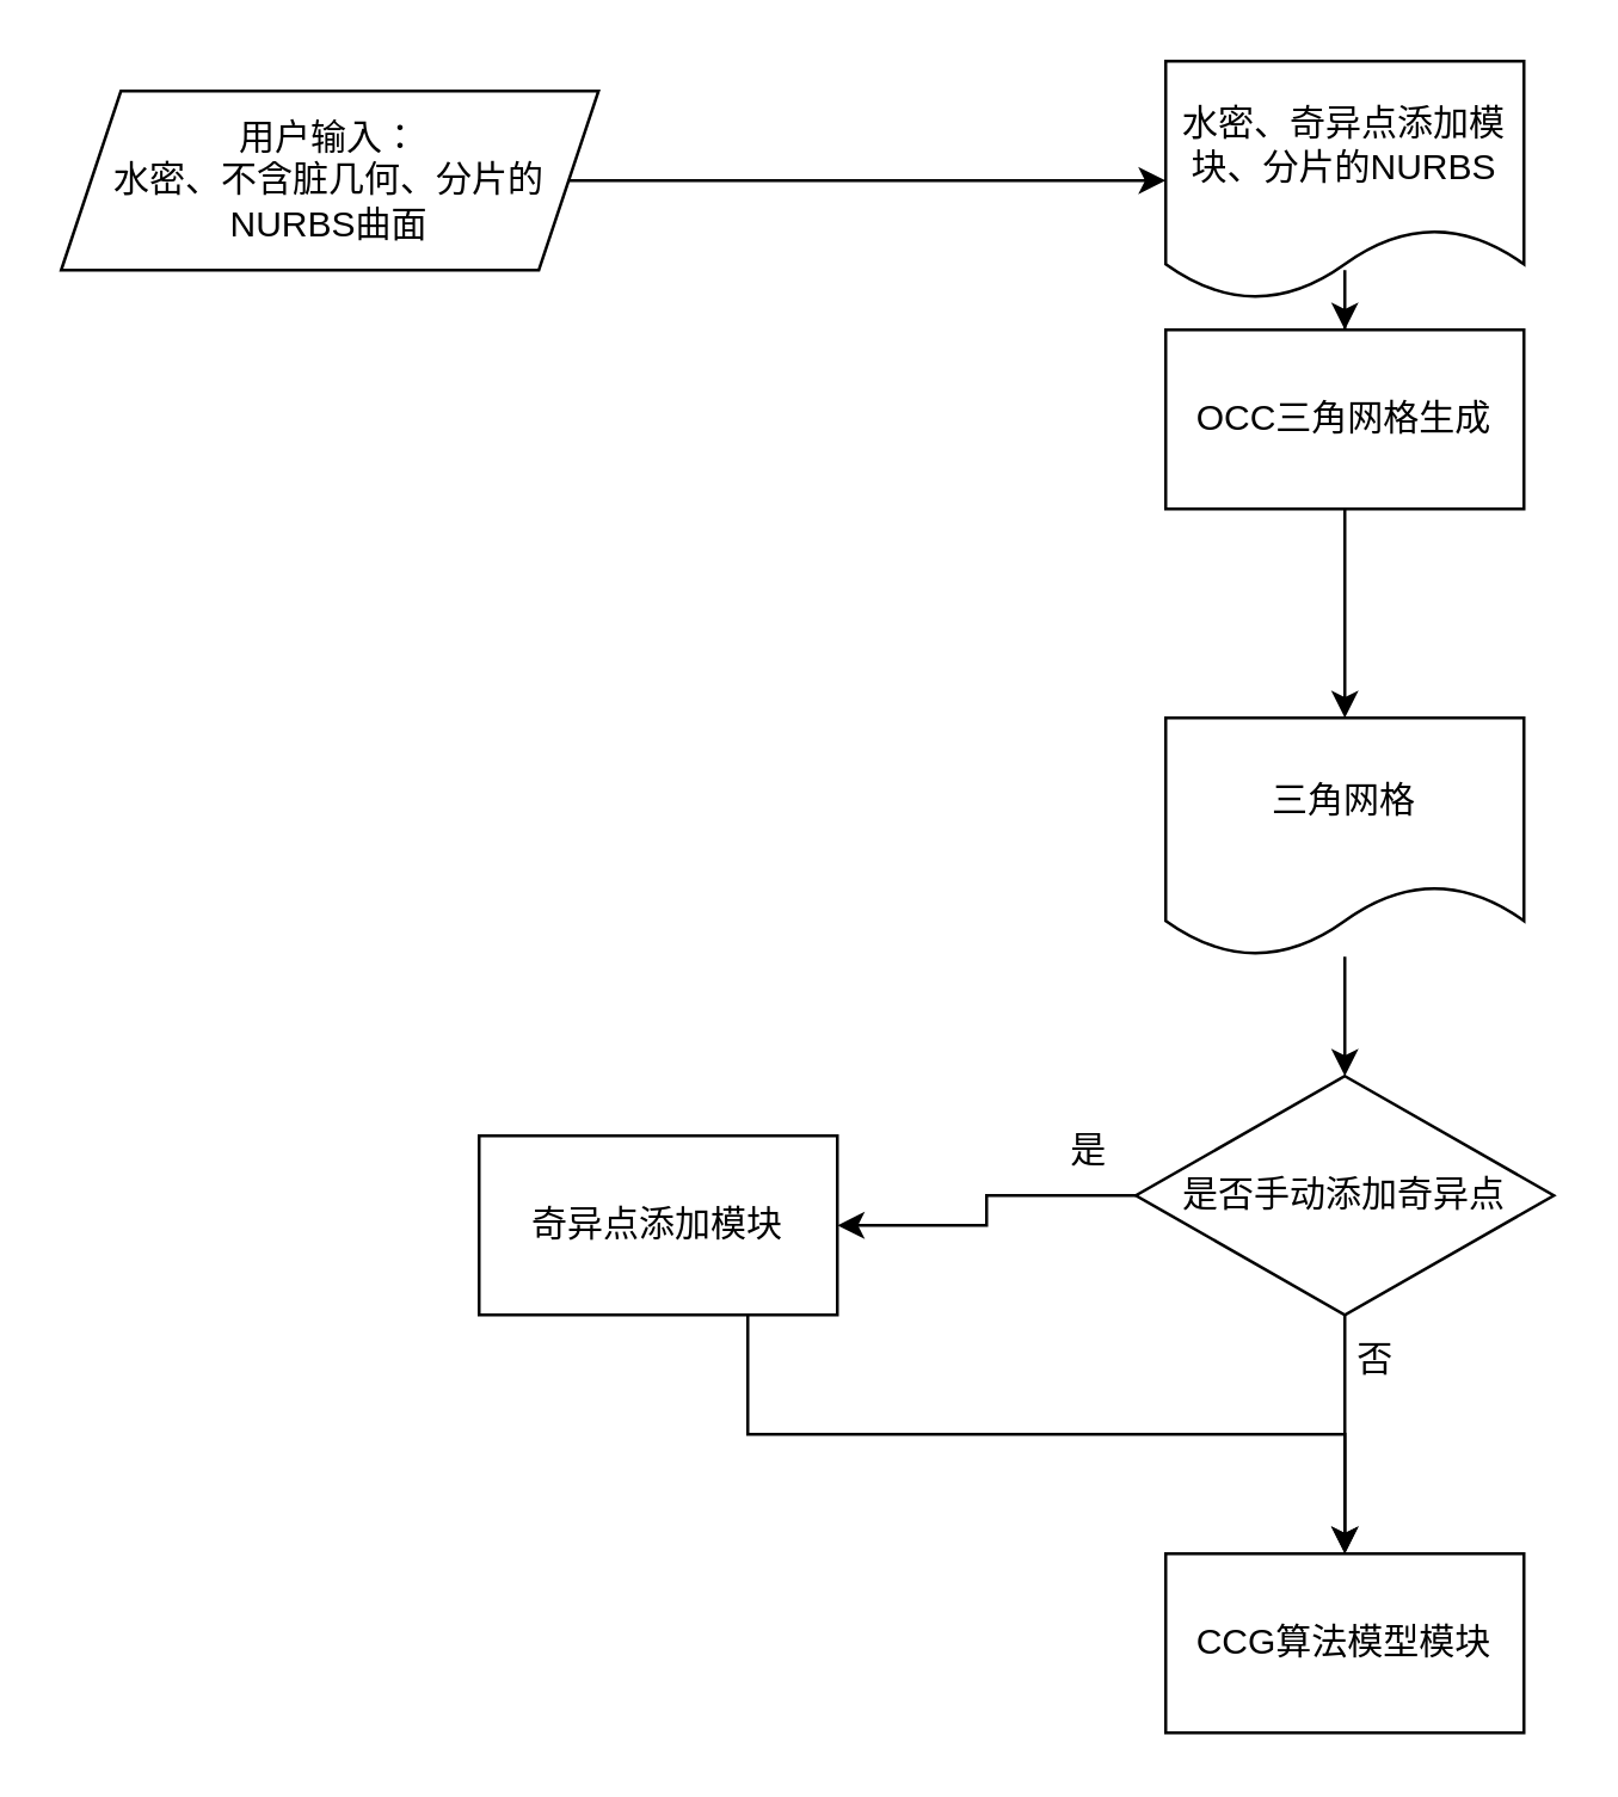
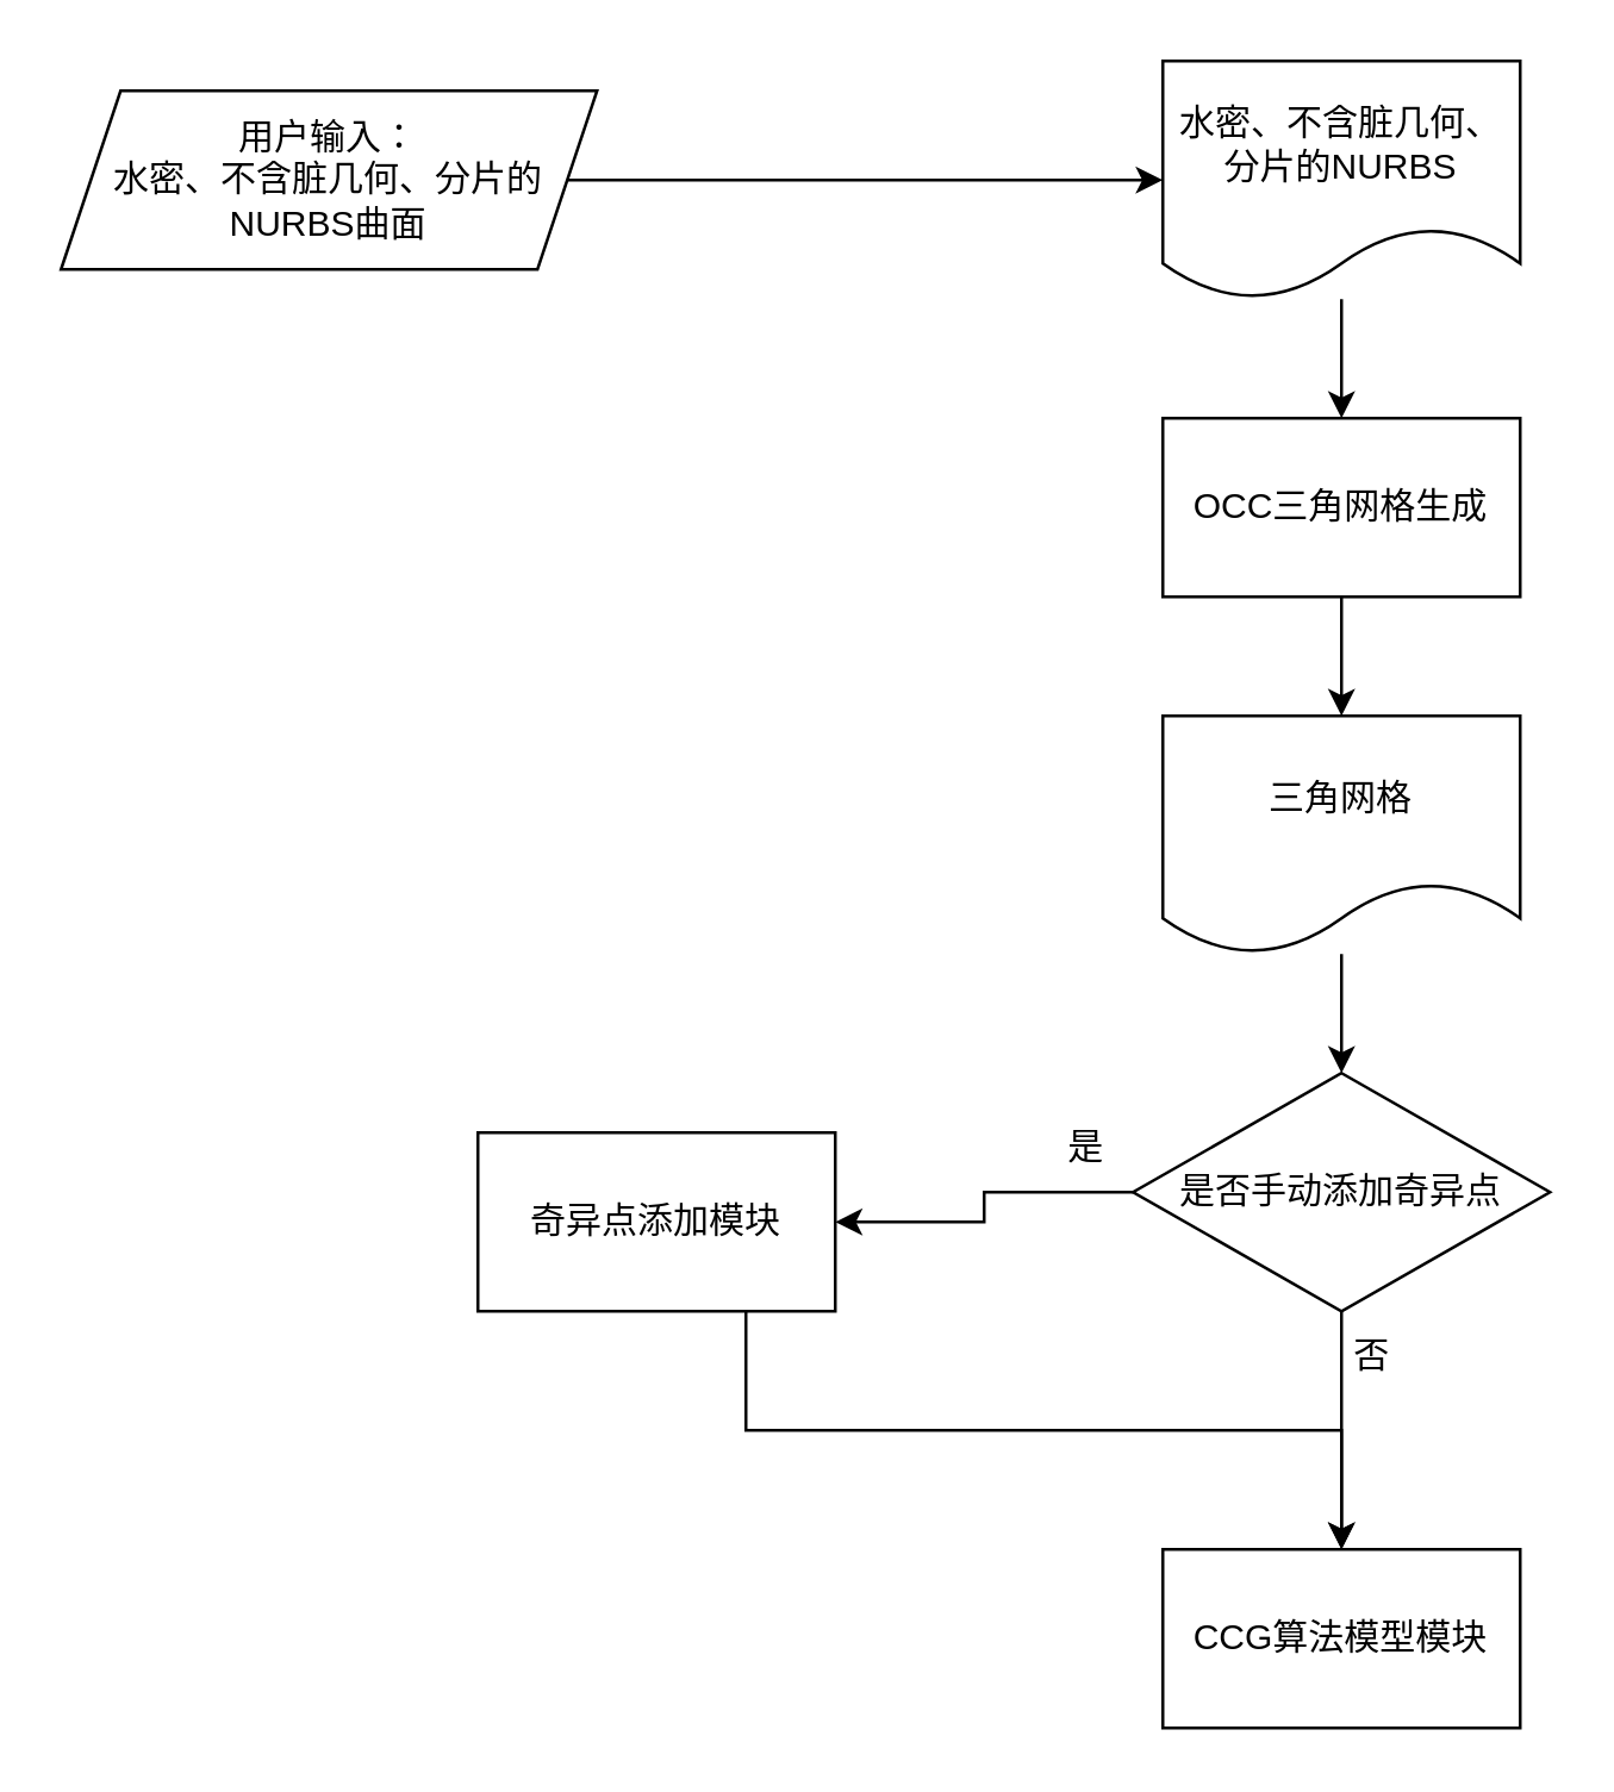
  <mxCell id="0" />
  <mxCell id="1" parent="0" />
  <mxCell id="2" value="" style="edgeStyle=orthogonalEdgeStyle;rounded=0;orthogonalLoop=1;jettySize=auto;html=1;" edge="1" parent="1" source="3" target="5"><mxGeometry relative="1" as="geometry" /></mxCell>
  <mxCell id="3" value="用户输入：&lt;div&gt;水密、不含脏几何、分片的NURBS曲面&lt;/div&gt;" style="shape=parallelogram;perimeter=parallelogramPerimeter;whiteSpace=wrap;html=1;fixedSize=1;" vertex="1" parent="1"><mxGeometry x="20" y="30" width="180" height="60" as="geometry" /></mxCell>
  <mxCell id="4" value="" style="edgeStyle=orthogonalEdgeStyle;rounded=0;orthogonalLoop=1;jettySize=auto;html=1;" edge="1" parent="1" source="5" target="7"><mxGeometry relative="1" as="geometry" /></mxCell>
- <mxCell id="5" value="水密、奇异点添加模块、分片的NURBS" style="shape=document;whiteSpace=wrap;html=1;boundedLbl=1;" vertex="1" parent="1"><mxGeometry x="390" y="20" width="120" height="80" as="geometry" /></mxCell>
+ <mxCell id="5" value="水密、不含脏几何、分片的NURBS" style="shape=document;whiteSpace=wrap;html=1;boundedLbl=1;" vertex="1" parent="1"><mxGeometry x="390" y="20" width="120" height="80" as="geometry" /></mxCell>
  <mxCell id="6" value="" style="edgeStyle=orthogonalEdgeStyle;rounded=0;orthogonalLoop=1;jettySize=auto;html=1;" edge="1" parent="1" source="7" target="9"><mxGeometry relative="1" as="geometry" /></mxCell>
- <mxCell id="7" value="OCC三角网格生成" style="rounded=0;whiteSpace=wrap;html=1;" vertex="1" parent="1"><mxGeometry x="390" y="110" width="120" height="60" as="geometry" /></mxCell>
+ <mxCell id="7" value="OCC三角网格生成" style="rounded=0;whiteSpace=wrap;html=1;" vertex="1" parent="1"><mxGeometry x="390" y="140" width="120" height="60" as="geometry" /></mxCell>
  <mxCell id="8" value="" style="edgeStyle=orthogonalEdgeStyle;rounded=0;orthogonalLoop=1;jettySize=auto;html=1;" edge="1" parent="1" source="9" target="12"><mxGeometry relative="1" as="geometry" /></mxCell>
  <mxCell id="9" value="三角网格" style="shape=document;whiteSpace=wrap;html=1;boundedLbl=1;" vertex="1" parent="1"><mxGeometry x="390" y="240" width="120" height="80" as="geometry" /></mxCell>
  <mxCell id="10" value="" style="edgeStyle=orthogonalEdgeStyle;rounded=0;orthogonalLoop=1;jettySize=auto;html=1;" edge="1" parent="1" source="12" target="13"><mxGeometry relative="1" as="geometry" /></mxCell>
  <mxCell id="11" value="" style="edgeStyle=orthogonalEdgeStyle;rounded=0;orthogonalLoop=1;jettySize=auto;html=1;" edge="1" parent="1" source="12" target="16"><mxGeometry relative="1" as="geometry" /></mxCell>
  <mxCell id="12" value="是否手动添加奇异点" style="rhombus;whiteSpace=wrap;html=1;" vertex="1" parent="1"><mxGeometry x="380" y="360" width="140" height="80" as="geometry" /></mxCell>
  <mxCell id="13" value="CCG算法模型模块" style="whiteSpace=wrap;html=1;" vertex="1" parent="1"><mxGeometry x="390" y="520" width="120" height="60" as="geometry" /></mxCell>
  <mxCell id="14" value="是" style="text;html=1;align=center;verticalAlign=middle;resizable=0;points=[];autosize=1;strokeColor=none;fillColor=none;" vertex="1" parent="1"><mxGeometry x="344" y="370" width="40" height="30" as="geometry" /></mxCell>
  <mxCell id="15" style="edgeStyle=orthogonalEdgeStyle;rounded=0;orthogonalLoop=1;jettySize=auto;html=1;" edge="1" parent="1" source="16" target="13"><mxGeometry relative="1" as="geometry"><Array as="points"><mxPoint x="250" y="480" /><mxPoint x="450" y="480" /></Array></mxGeometry></mxCell>
  <mxCell id="16" value="奇异点添加模块" style="whiteSpace=wrap;html=1;" vertex="1" parent="1"><mxGeometry x="160" y="380" width="120" height="60" as="geometry" /></mxCell>
  <mxCell id="17" value="否" style="text;html=1;align=center;verticalAlign=middle;resizable=0;points=[];autosize=1;strokeColor=none;fillColor=none;" vertex="1" parent="1"><mxGeometry x="440" y="440" width="40" height="30" as="geometry" /></mxCell>
